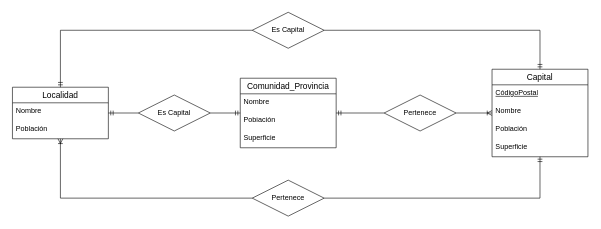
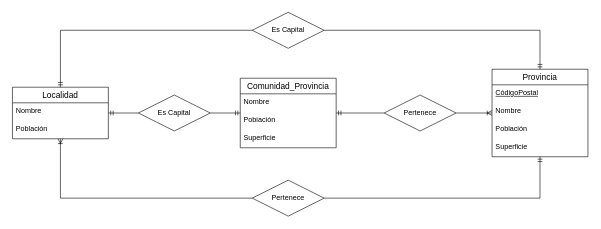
  <mxCell id="0" />
  <mxCell id="1" parent="0" />
  <mxCell id="2" value="Localidad" style="swimlane;fontStyle=0;childLayout=stackLayout;horizontal=1;startSize=26;horizontalStack=0;resizeParent=1;resizeParentMax=0;resizeLast=0;collapsible=1;marginBottom=0;align=center;fontSize=14;" vertex="1" parent="1"><mxGeometry y="145" width="160" height="86" as="geometry" x="20" /></mxCell>
  <mxCell id="3" value="Nombre" style="text;strokeColor=none;fillColor=none;spacingLeft=4;spacingRight=4;overflow=hidden;rotatable=0;points=[[0,0.5],[1,0.5]];portConstraint=eastwest;fontSize=12;whiteSpace=wrap;html=1;" vertex="1" parent="2"><mxGeometry y="26" width="160" height="30" as="geometry" /></mxCell>
  <mxCell id="4" value="Población" style="text;strokeColor=none;fillColor=none;spacingLeft=4;spacingRight=4;overflow=hidden;rotatable=0;points=[[0,0.5],[1,0.5]];portConstraint=eastwest;fontSize=12;whiteSpace=wrap;html=1;" vertex="1" parent="2"><mxGeometry y="56" width="160" height="30" as="geometry" /></mxCell>
- <mxCell id="5" value="Capital" style="swimlane;fontStyle=0;childLayout=stackLayout;horizontal=1;startSize=26;horizontalStack=0;resizeParent=1;resizeParentMax=0;resizeLast=0;collapsible=1;marginBottom=0;align=center;fontSize=14;" vertex="1" parent="1"><mxGeometry x="820" y="115" width="160" height="146" as="geometry" /></mxCell>
+ <mxCell id="5" value="Provincia" style="swimlane;fontStyle=0;childLayout=stackLayout;horizontal=1;startSize=26;horizontalStack=0;resizeParent=1;resizeParentMax=0;resizeLast=0;collapsible=1;marginBottom=0;align=center;fontSize=14;" vertex="1" parent="1"><mxGeometry x="820" y="115" width="160" height="146" as="geometry" /></mxCell>
  <mxCell id="6" value="CódigoPostal" style="text;strokeColor=none;fillColor=none;spacingLeft=4;spacingRight=4;overflow=hidden;rotatable=0;points=[[0,0.5],[1,0.5]];portConstraint=eastwest;fontSize=12;whiteSpace=wrap;html=1;fontStyle=4" vertex="1" parent="5"><mxGeometry y="26" width="160" height="30" as="geometry" /></mxCell>
  <mxCell id="7" value="Nombre" style="text;strokeColor=none;fillColor=none;spacingLeft=4;spacingRight=4;overflow=hidden;rotatable=0;points=[[0,0.5],[1,0.5]];portConstraint=eastwest;fontSize=12;whiteSpace=wrap;html=1;" vertex="1" parent="5"><mxGeometry y="56" width="160" height="30" as="geometry" /></mxCell>
  <mxCell id="8" value="Población" style="text;strokeColor=none;fillColor=none;spacingLeft=4;spacingRight=4;overflow=hidden;rotatable=0;points=[[0,0.5],[1,0.5]];portConstraint=eastwest;fontSize=12;whiteSpace=wrap;html=1;" vertex="1" parent="5"><mxGeometry y="86" width="160" height="30" as="geometry" /></mxCell>
  <mxCell id="9" value="Superficie" style="text;strokeColor=none;fillColor=none;spacingLeft=4;spacingRight=4;overflow=hidden;rotatable=0;points=[[0,0.5],[1,0.5]];portConstraint=eastwest;fontSize=12;whiteSpace=wrap;html=1;" vertex="1" parent="5"><mxGeometry y="116" width="160" height="30" as="geometry" /></mxCell>
  <mxCell id="10" value="Comunidad_Provincia" style="swimlane;fontStyle=0;childLayout=stackLayout;horizontal=1;startSize=26;horizontalStack=0;resizeParent=1;resizeParentMax=0;resizeLast=0;collapsible=1;marginBottom=0;align=center;fontSize=14;" vertex="1" parent="1"><mxGeometry x="400" y="130" width="160" height="116" as="geometry" /></mxCell>
  <mxCell id="11" value="Nombre" style="text;strokeColor=none;fillColor=none;spacingLeft=4;spacingRight=4;overflow=hidden;rotatable=0;points=[[0,0.5],[1,0.5]];portConstraint=eastwest;fontSize=12;whiteSpace=wrap;html=1;" vertex="1" parent="10"><mxGeometry y="26" width="160" height="30" as="geometry" /></mxCell>
  <mxCell id="12" value="Pobiación" style="text;strokeColor=none;fillColor=none;spacingLeft=4;spacingRight=4;overflow=hidden;rotatable=0;points=[[0,0.5],[1,0.5]];portConstraint=eastwest;fontSize=12;whiteSpace=wrap;html=1;" vertex="1" parent="10"><mxGeometry y="56" width="160" height="30" as="geometry" /></mxCell>
  <mxCell id="13" value="Superficie" style="text;strokeColor=none;fillColor=none;spacingLeft=4;spacingRight=4;overflow=hidden;rotatable=0;points=[[0,0.5],[1,0.5]];portConstraint=eastwest;fontSize=12;whiteSpace=wrap;html=1;" vertex="1" parent="10"><mxGeometry y="86" width="160" height="30" as="geometry" /></mxCell>
  <mxCell id="14" value="Pertenece" style="shape=rhombus;perimeter=rhombusPerimeter;whiteSpace=wrap;html=1;align=center;" vertex="1" parent="1"><mxGeometry x="420" y="300" width="120" height="60" as="geometry" /></mxCell>
  <mxCell id="15" value="" style="endArrow=ERoneToMany;html=1;rounded=0;endFill=0;" edge="1" parent="1" target="2"><mxGeometry width="50" height="50" relative="1" as="geometry"><mxPoint x="100" y="330" as="sourcePoint" /><mxPoint x="100" y="320" as="targetPoint" /></mxGeometry></mxCell>
  <mxCell id="16" value="" style="endArrow=none;html=1;rounded=0;" edge="1" parent="1" target="14"><mxGeometry width="50" height="50" relative="1" as="geometry"><mxPoint x="100" y="330" as="sourcePoint" /><mxPoint x="200" y="350" as="targetPoint" /></mxGeometry></mxCell>
  <mxCell id="17" value="" style="endArrow=none;html=1;rounded=0;exitX=1;exitY=0.5;exitDx=0;exitDy=0;" edge="1" parent="1" source="14"><mxGeometry width="50" height="50" relative="1" as="geometry"><mxPoint x="680" y="360" as="sourcePoint" /><mxPoint x="900" y="330" as="targetPoint" /></mxGeometry></mxCell>
  <mxCell id="18" value="" style="endArrow=none;html=1;rounded=0;startArrow=ERmandOne;startFill=0;" edge="1" parent="1" source="5"><mxGeometry width="50" height="50" relative="1" as="geometry"><mxPoint x="790" y="410" as="sourcePoint" /><mxPoint x="900" y="330" as="targetPoint" /></mxGeometry></mxCell>
  <mxCell id="19" value="Pertenece" style="shape=rhombus;perimeter=rhombusPerimeter;whiteSpace=wrap;html=1;align=center;" vertex="1" parent="1"><mxGeometry x="640" y="158" width="120" height="60" as="geometry" /></mxCell>
  <mxCell id="20" value="" style="endArrow=none;html=1;rounded=0;entryX=0;entryY=0.5;entryDx=0;entryDy=0;startArrow=ERmandOne;startFill=0;" edge="1" parent="1" source="10" target="19"><mxGeometry width="50" height="50" relative="1" as="geometry"><mxPoint x="110" y="340" as="sourcePoint" /><mxPoint x="110" y="256" as="targetPoint" /></mxGeometry></mxCell>
  <mxCell id="21" value="" style="endArrow=ERoneToMany;html=1;rounded=0;exitX=1;exitY=0.5;exitDx=0;exitDy=0;endFill=0;" edge="1" parent="1" source="19" target="5"><mxGeometry width="50" height="50" relative="1" as="geometry"><mxPoint x="570" y="198" as="sourcePoint" /><mxPoint x="650" y="198" as="targetPoint" /></mxGeometry></mxCell>
  <mxCell id="22" value="Es Capital" style="shape=rhombus;perimeter=rhombusPerimeter;whiteSpace=wrap;html=1;align=center;" vertex="1" parent="1"><mxGeometry x="230" y="158" width="120" height="60" as="geometry" /></mxCell>
  <mxCell id="23" value="" style="endArrow=ERmandOne;html=1;rounded=0;exitX=1;exitY=0.5;exitDx=0;exitDy=0;endFill=0;" edge="1" parent="1" source="22" target="10"><mxGeometry width="50" height="50" relative="1" as="geometry"><mxPoint x="570" y="198" as="sourcePoint" /><mxPoint x="390" y="180" as="targetPoint" /></mxGeometry></mxCell>
  <mxCell id="24" value="" style="endArrow=none;html=1;rounded=0;startArrow=ERmandOne;startFill=0;" edge="1" parent="1" source="2" target="22"><mxGeometry width="50" height="50" relative="1" as="geometry"><mxPoint x="360" y="198" as="sourcePoint" /><mxPoint x="410" y="198" as="targetPoint" /></mxGeometry></mxCell>
  <mxCell id="25" value="Es Capital" style="shape=rhombus;perimeter=rhombusPerimeter;whiteSpace=wrap;html=1;align=center;" vertex="1" parent="1"><mxGeometry x="420" y="20" width="120" height="60" as="geometry" /></mxCell>
  <mxCell id="26" value="" style="endArrow=ERmandOne;html=1;rounded=0;entryX=0.5;entryY=0;entryDx=0;entryDy=0;endFill=0;" edge="1" parent="1" target="2"><mxGeometry width="50" height="50" relative="1" as="geometry"><mxPoint x="100" y="50" as="sourcePoint" /><mxPoint x="110" y="241" as="targetPoint" /></mxGeometry></mxCell>
  <mxCell id="27" value="" style="endArrow=none;html=1;rounded=0;entryX=0;entryY=0.5;entryDx=0;entryDy=0;" edge="1" parent="1" target="25"><mxGeometry width="50" height="50" relative="1" as="geometry"><mxPoint x="100" y="50" as="sourcePoint" /><mxPoint x="110" y="155" as="targetPoint" /></mxGeometry></mxCell>
  <mxCell id="28" value="" style="endArrow=none;html=1;rounded=0;exitX=1;exitY=0.5;exitDx=0;exitDy=0;" edge="1" parent="1" source="25"><mxGeometry width="50" height="50" relative="1" as="geometry"><mxPoint x="110" y="60" as="sourcePoint" /><mxPoint x="900" y="50" as="targetPoint" /></mxGeometry></mxCell>
  <mxCell id="29" value="" style="endArrow=ERmandOne;html=1;rounded=0;entryX=0.5;entryY=0;entryDx=0;entryDy=0;endFill=0;" edge="1" parent="1" target="5"><mxGeometry width="50" height="50" relative="1" as="geometry"><mxPoint x="900" y="50" as="sourcePoint" /><mxPoint x="120" y="165" as="targetPoint" /></mxGeometry></mxCell>
